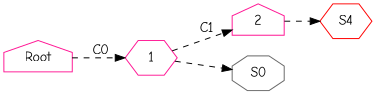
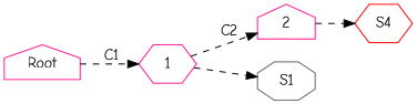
  digraph {
    fontname="Comic Neue"
    rankdir=LR
    node [color=deeppink fontname="Comic Neue" shape=house]
    edge [fontname="Comic Neue" style=dashed]
    n1 [label=Root]
    1 [shape=hexagon]
    2
-   n4 [color=gray40 label=S0 shape=octagon]
+   n4 [color=gray40 label=S1 shape=octagon]
    n5 [color=red label=S4 shape=hexagon]
-   n1 -> 1 [label=" C0"]
-   1 -> 2 [label=" C1"]
+   n1 -> 1 [label=" C1"]
+   1 -> 2 [label=" C2"]
    1 -> n4
    2 -> n5
  }
